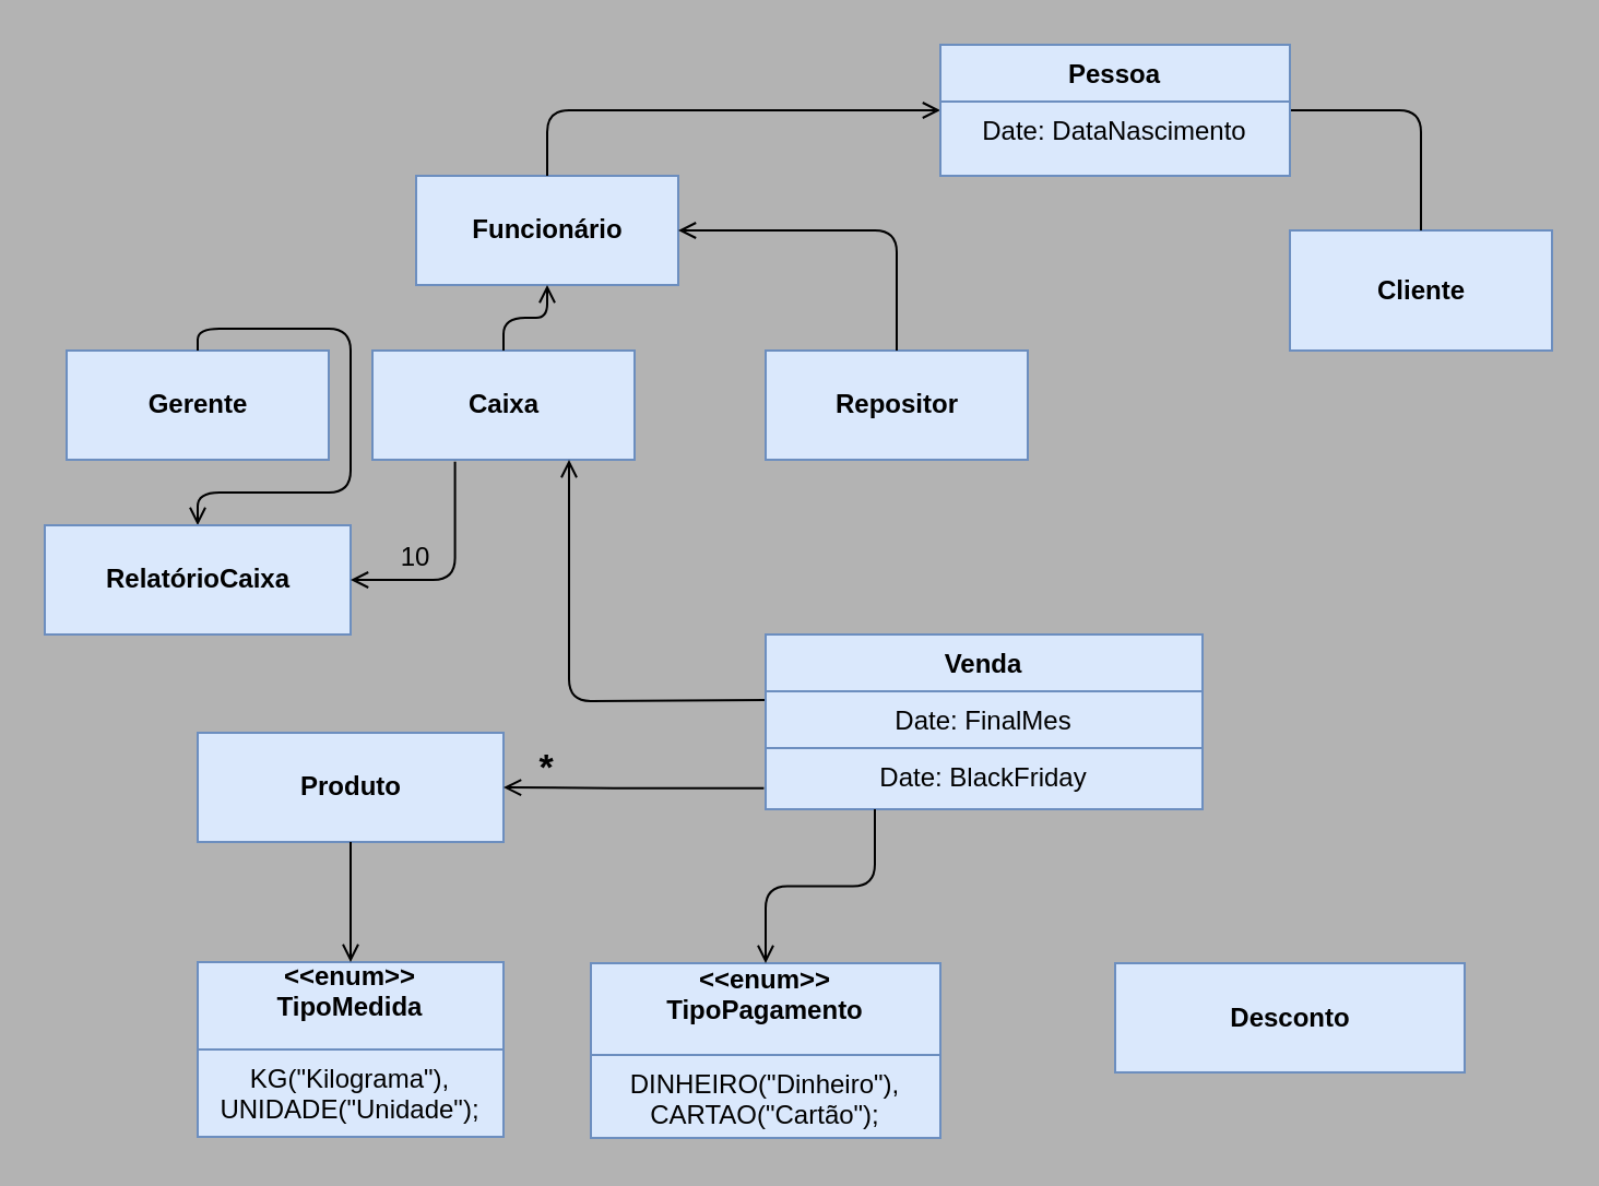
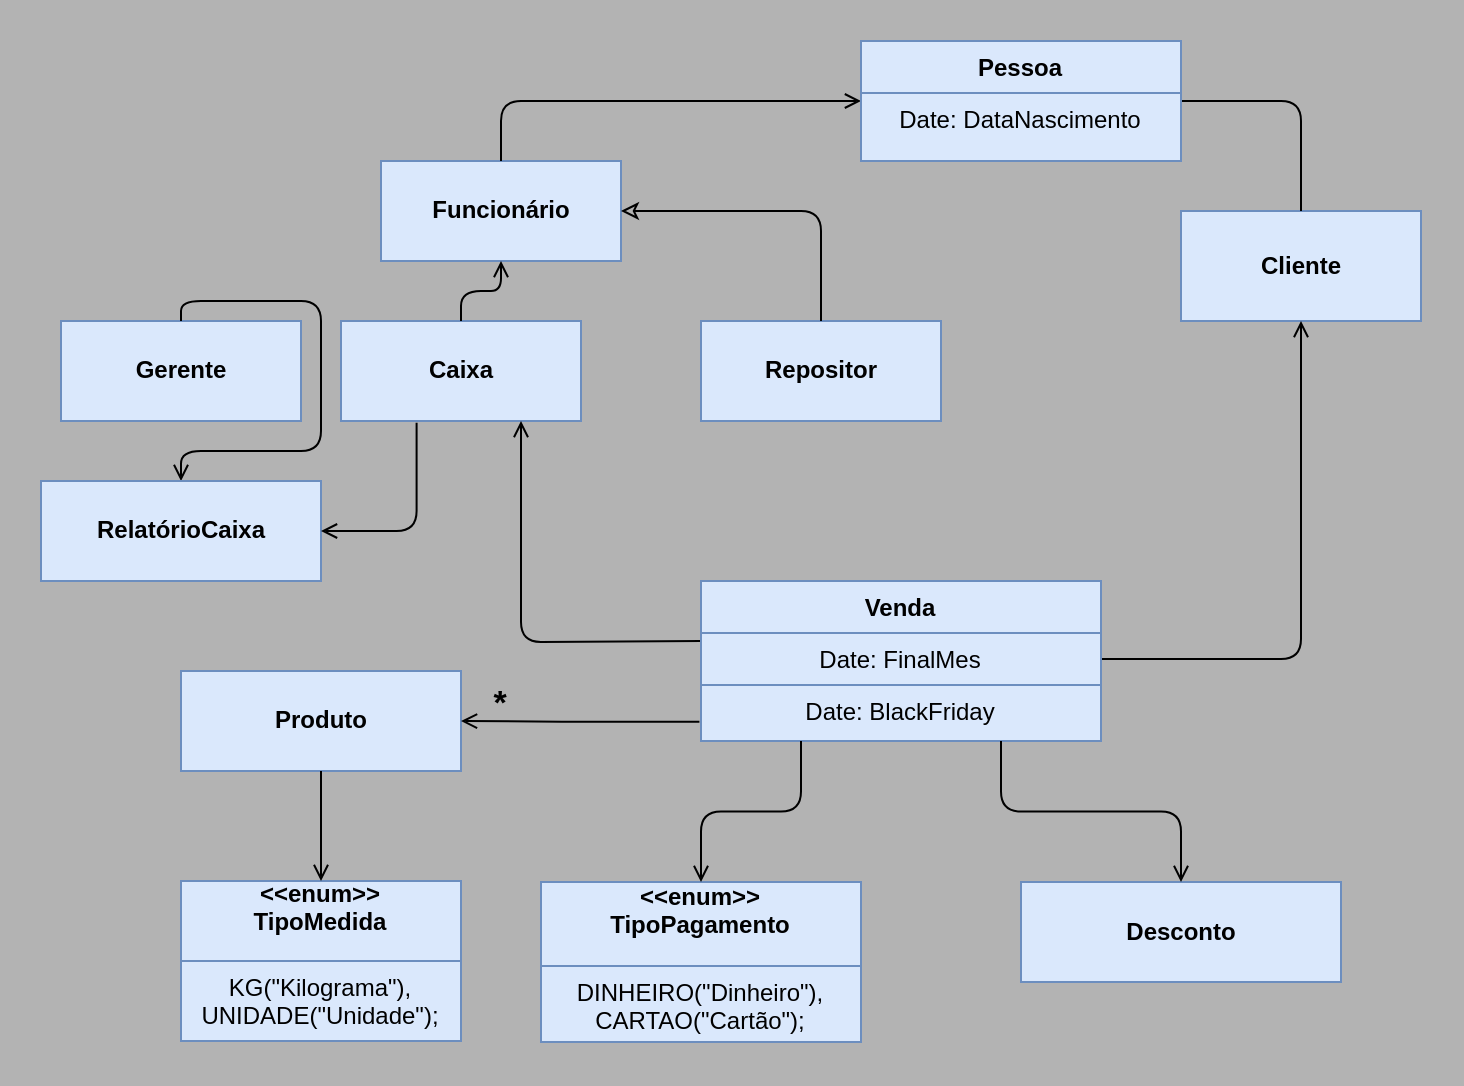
  <mxCell id="0" />
  <mxCell id="1" parent="0" />
  <mxCell id="2" value="Funcionário" style="html=1;fillColor=#dae8fc;strokeColor=#6c8ebf;fontStyle=1" parent="1" vertex="1"><mxGeometry x="190" y="80" width="120" height="50" as="geometry" /></mxCell>
  <mxCell id="3" value="Gerente" style="html=1;fontStyle=1;fillColor=#dae8fc;strokeColor=#6c8ebf;" parent="1" vertex="1"><mxGeometry x="30" y="160" width="120" height="50" as="geometry" /></mxCell>
  <mxCell id="4" value="Caixa" style="html=1;fontStyle=1;fillColor=#dae8fc;strokeColor=#6c8ebf;" parent="1" vertex="1"><mxGeometry x="170" y="160" width="120" height="50" as="geometry" /></mxCell>
  <mxCell id="5" value="Repositor" style="html=1;fontStyle=1;fillColor=#dae8fc;strokeColor=#6c8ebf;" parent="1" vertex="1"><mxGeometry x="350" y="160" width="120" height="50" as="geometry" /></mxCell>
  <mxCell id="6" value="Cliente" style="html=1;fontStyle=1;fillColor=#dae8fc;strokeColor=#6c8ebf;" parent="1" vertex="1"><mxGeometry x="590" y="105" width="120" height="55" as="geometry" /></mxCell>
  <mxCell id="7" value="Produto" style="html=1;fontStyle=1;fillColor=#dae8fc;strokeColor=#6c8ebf;" parent="1" vertex="1"><mxGeometry x="90" y="335" width="140" height="50" as="geometry" /></mxCell>
  <mxCell id="8" value="&lt;&lt;enum&gt;&gt;&#10;TipoMedida&#10;" style="swimlane;fontStyle=1;childLayout=stackLayout;horizontal=1;startSize=40;fillColor=#dae8fc;horizontalStack=0;resizeParent=1;resizeParentMax=0;resizeLast=0;collapsible=1;marginBottom=0;strokeColor=#6c8ebf;" parent="1" vertex="1"><mxGeometry x="90" y="440" width="140" height="80" as="geometry" /></mxCell>
  <mxCell id="9" value="KG(&quot;Kilograma&quot;),&#10;UNIDADE(&quot;Unidade&quot;);&#10;" style="text;strokeColor=#6c8ebf;fillColor=#dae8fc;align=center;verticalAlign=top;spacingLeft=4;spacingRight=4;overflow=hidden;rotatable=0;points=[[0,0.5],[1,0.5]];portConstraint=eastwest;" parent="8" vertex="1"><mxGeometry y="40" width="140" height="40" as="geometry" /></mxCell>
  <mxCell id="10" value="" style="endArrow=open;html=1;entryX=0.5;entryY=0;entryDx=0;entryDy=0;exitX=0.5;exitY=1;exitDx=0;exitDy=0;edgeStyle=orthogonalEdgeStyle;endFill=0;" parent="1" source="7" target="8" edge="1"><mxGeometry width="50" height="50" relative="1" as="geometry"><mxPoint x="30" y="570" as="sourcePoint" /><mxPoint x="80" y="520" as="targetPoint" /></mxGeometry></mxCell>
  <mxCell id="11" value="" style="endArrow=open;html=1;edgeStyle=orthogonalEdgeStyle;endFill=0;exitX=-0.004;exitY=0.657;exitDx=0;exitDy=0;exitPerimeter=0;" parent="1" source="21" edge="1"><mxGeometry width="50" height="50" relative="1" as="geometry"><mxPoint x="350" y="335" as="sourcePoint" /><mxPoint x="230" y="360" as="targetPoint" /></mxGeometry></mxCell>
  <mxCell id="12" value="" style="endArrow=open;html=1;entryX=0.75;entryY=1;entryDx=0;entryDy=0;exitX=0;exitY=0.5;exitDx=0;exitDy=0;edgeStyle=orthogonalEdgeStyle;endFill=0;" parent="1" target="4" edge="1"><mxGeometry width="50" height="50" relative="1" as="geometry"><mxPoint x="350" y="320" as="sourcePoint" /><mxPoint x="170" y="320" as="targetPoint" /></mxGeometry></mxCell>
  <mxCell id="13" value="" style="endArrow=open;html=1;exitX=0.5;exitY=0;exitDx=0;exitDy=0;edgeStyle=orthogonalEdgeStyle;endFill=0;" parent="1" source="3" target="27" edge="1"><mxGeometry width="50" height="50" relative="1" as="geometry"><mxPoint x="100" y="130" as="sourcePoint" /><mxPoint x="40" y="180" as="targetPoint" /></mxGeometry></mxCell>
  <mxCell id="14" value="" style="endArrow=open;html=1;entryX=0.5;entryY=1;entryDx=0;entryDy=0;exitX=0.5;exitY=0;exitDx=0;exitDy=0;edgeStyle=orthogonalEdgeStyle;endFill=0;" parent="1" source="4" target="2" edge="1"><mxGeometry width="50" height="50" relative="1" as="geometry"><mxPoint x="170" y="150" as="sourcePoint" /><mxPoint x="110" y="200" as="targetPoint" /></mxGeometry></mxCell>
- <mxCell id="15" value="" style="endArrow=open;html=1;entryX=1;entryY=0.5;entryDx=0;entryDy=0;exitX=0.5;exitY=0;exitDx=0;exitDy=0;edgeStyle=orthogonalEdgeStyle;endFill=0;" parent="1" source="5" target="2" edge="1"><mxGeometry width="50" height="50" relative="1" as="geometry"><mxPoint x="360" y="120" as="sourcePoint" /><mxPoint x="300" y="170" as="targetPoint" /></mxGeometry></mxCell>
+ <mxCell id="15" value="" style="endArrow=classic;html=1;entryX=1;entryY=0.5;entryDx=0;entryDy=0;exitX=0.5;exitY=0;exitDx=0;exitDy=0;edgeStyle=orthogonalEdgeStyle;endFill=0;" parent="1" source="5" target="2" edge="1"><mxGeometry width="50" height="50" relative="1" as="geometry"><mxPoint x="360" y="120" as="sourcePoint" /><mxPoint x="300" y="170" as="targetPoint" /></mxGeometry></mxCell>
  <mxCell id="16" value="" style="endArrow=open;html=1;entryX=0;entryY=0.5;entryDx=0;entryDy=0;exitX=0.5;exitY=0;exitDx=0;exitDy=0;edgeStyle=orthogonalEdgeStyle;endFill=0;" parent="1" source="2" target="22" edge="1"><mxGeometry width="50" height="50" relative="1" as="geometry"><mxPoint x="310" y="10" as="sourcePoint" /><mxPoint x="460" y="25" as="targetPoint" /></mxGeometry></mxCell>
  <mxCell id="17" value="" style="endArrow=none;html=1;entryX=1;entryY=0.5;entryDx=0;entryDy=0;exitX=0.5;exitY=0;exitDx=0;exitDy=0;edgeStyle=orthogonalEdgeStyle;endFill=0;" parent="1" source="6" target="22" edge="1"><mxGeometry width="50" height="50" relative="1" as="geometry"><mxPoint x="680" y="70" as="sourcePoint" /><mxPoint x="582" y="25" as="targetPoint" /></mxGeometry></mxCell>
+ <mxCell id="18" value="" style="endArrow=open;html=1;entryX=0.5;entryY=1;entryDx=0;entryDy=0;exitX=1;exitY=0.5;exitDx=0;exitDy=0;edgeStyle=orthogonalEdgeStyle;endFill=0;" parent="1" source="20" target="6" edge="1"><mxGeometry width="50" height="50" relative="1" as="geometry"><mxPoint x="472" y="320" as="sourcePoint" /><mxPoint x="470" y="350" as="targetPoint" /></mxGeometry></mxCell>
  <mxCell id="19" value="Venda" style="swimlane;fontStyle=1;childLayout=stackLayout;horizontal=1;startSize=26;fillColor=#dae8fc;horizontalStack=0;resizeParent=1;resizeParentMax=0;resizeLast=0;collapsible=1;marginBottom=0;strokeColor=#6c8ebf;" parent="1" vertex="1"><mxGeometry x="350" y="290" width="200" height="80" as="geometry" /></mxCell>
  <mxCell id="20" value="Date: FinalMes" style="text;strokeColor=#6c8ebf;fillColor=#dae8fc;align=center;verticalAlign=top;spacingLeft=4;spacingRight=4;overflow=hidden;rotatable=0;points=[[0,0.5],[1,0.5]];portConstraint=eastwest;" parent="19" vertex="1"><mxGeometry y="26" width="200" height="26" as="geometry" /></mxCell>
  <mxCell id="21" value="Date: BlackFriday" style="text;strokeColor=#6c8ebf;fillColor=#dae8fc;align=center;verticalAlign=top;spacingLeft=4;spacingRight=4;overflow=hidden;rotatable=0;points=[[0,0.5],[1,0.5]];portConstraint=eastwest;" parent="19" vertex="1"><mxGeometry y="52" width="200" height="28" as="geometry" /></mxCell>
  <mxCell id="22" value="Pessoa" style="swimlane;fontStyle=1;childLayout=stackLayout;horizontal=1;startSize=26;fillColor=#dae8fc;horizontalStack=0;resizeParent=1;resizeParentMax=0;resizeLast=0;collapsible=1;marginBottom=0;strokeColor=#6c8ebf;" parent="1" vertex="1"><mxGeometry x="430" y="20" width="160" height="60" as="geometry" /></mxCell>
  <mxCell id="23" value="Date: DataNascimento" style="text;strokeColor=#6c8ebf;fillColor=#dae8fc;align=center;verticalAlign=top;spacingLeft=4;spacingRight=4;overflow=hidden;rotatable=0;points=[[0,0.5],[1,0.5]];portConstraint=eastwest;" parent="22" vertex="1"><mxGeometry y="26" width="160" height="34" as="geometry" /></mxCell>
  <mxCell id="24" value="&lt;&lt;enum&gt;&gt;&#10;TipoPagamento&#10;" style="swimlane;fontStyle=1;childLayout=stackLayout;horizontal=1;startSize=42;fillColor=#dae8fc;horizontalStack=0;resizeParent=1;resizeParentMax=0;resizeLast=0;collapsible=1;marginBottom=0;strokeColor=#6c8ebf;" parent="1" vertex="1"><mxGeometry x="270" y="440.5" width="160" height="80" as="geometry" /></mxCell>
  <mxCell id="25" value="DINHEIRO(&quot;Dinheiro&quot;),&#10;CARTAO(&quot;Cartão&quot;);&#10;" style="text;strokeColor=#6c8ebf;fillColor=#dae8fc;align=center;verticalAlign=top;spacingLeft=4;spacingRight=4;overflow=hidden;rotatable=0;points=[[0,0.5],[1,0.5]];portConstraint=eastwest;" parent="24" vertex="1"><mxGeometry y="42" width="160" height="38" as="geometry" /></mxCell>
  <mxCell id="26" value="Desconto" style="html=1;fontStyle=1;fillColor=#dae8fc;strokeColor=#6c8ebf;" parent="1" vertex="1"><mxGeometry x="510" y="440.5" width="160" height="50" as="geometry" /></mxCell>
  <mxCell id="27" value="RelatórioCaixa" style="html=1;fontStyle=1;fillColor=#dae8fc;strokeColor=#6c8ebf;" parent="1" vertex="1"><mxGeometry x="20" y="240" width="140" height="50" as="geometry" /></mxCell>
  <mxCell id="28" value="" style="endArrow=open;html=1;entryX=0.5;entryY=0;entryDx=0;entryDy=0;exitX=0.25;exitY=1;exitDx=0;exitDy=0;edgeStyle=orthogonalEdgeStyle;endFill=0;" parent="1" source="19" target="24" edge="1"><mxGeometry width="50" height="50" relative="1" as="geometry"><mxPoint x="370" y="420" as="sourcePoint" /><mxPoint x="370" y="475" as="targetPoint" /></mxGeometry></mxCell>
+ <mxCell id="29" value="" style="endArrow=open;html=1;entryX=0.5;entryY=0;entryDx=0;entryDy=0;exitX=0.75;exitY=1;exitDx=0;exitDy=0;edgeStyle=orthogonalEdgeStyle;endFill=0;" parent="1" source="19" target="26" edge="1"><mxGeometry width="50" height="50" relative="1" as="geometry"><mxPoint x="470" y="400" as="sourcePoint" /><mxPoint x="470" y="455" as="targetPoint" /></mxGeometry></mxCell>
  <mxCell id="30" value="" style="endArrow=open;html=1;entryX=1;entryY=0.5;entryDx=0;entryDy=0;exitX=0.315;exitY=1.017;exitDx=0;exitDy=0;edgeStyle=orthogonalEdgeStyle;endFill=0;exitPerimeter=0;" parent="1" source="4" target="27" edge="1"><mxGeometry width="50" height="50" relative="1" as="geometry"><mxPoint x="190" y="250" as="sourcePoint" /><mxPoint x="190" y="305" as="targetPoint" /></mxGeometry></mxCell>
- <mxCell id="31" value="10" style="text;html=1;strokeColor=none;fillColor=none;align=center;verticalAlign=middle;whiteSpace=wrap;rounded=0;" parent="1" vertex="1"><mxGeometry x="170" y="245" width="40" height="20" as="geometry" /></mxCell>
  <mxCell id="32" value="*" style="text;html=1;strokeColor=none;fillColor=none;align=center;verticalAlign=middle;whiteSpace=wrap;rounded=0;fontStyle=1;fontSize=17;" parent="1" vertex="1"><mxGeometry x="230" y="342" width="40" height="20" as="geometry" /></mxCell>
